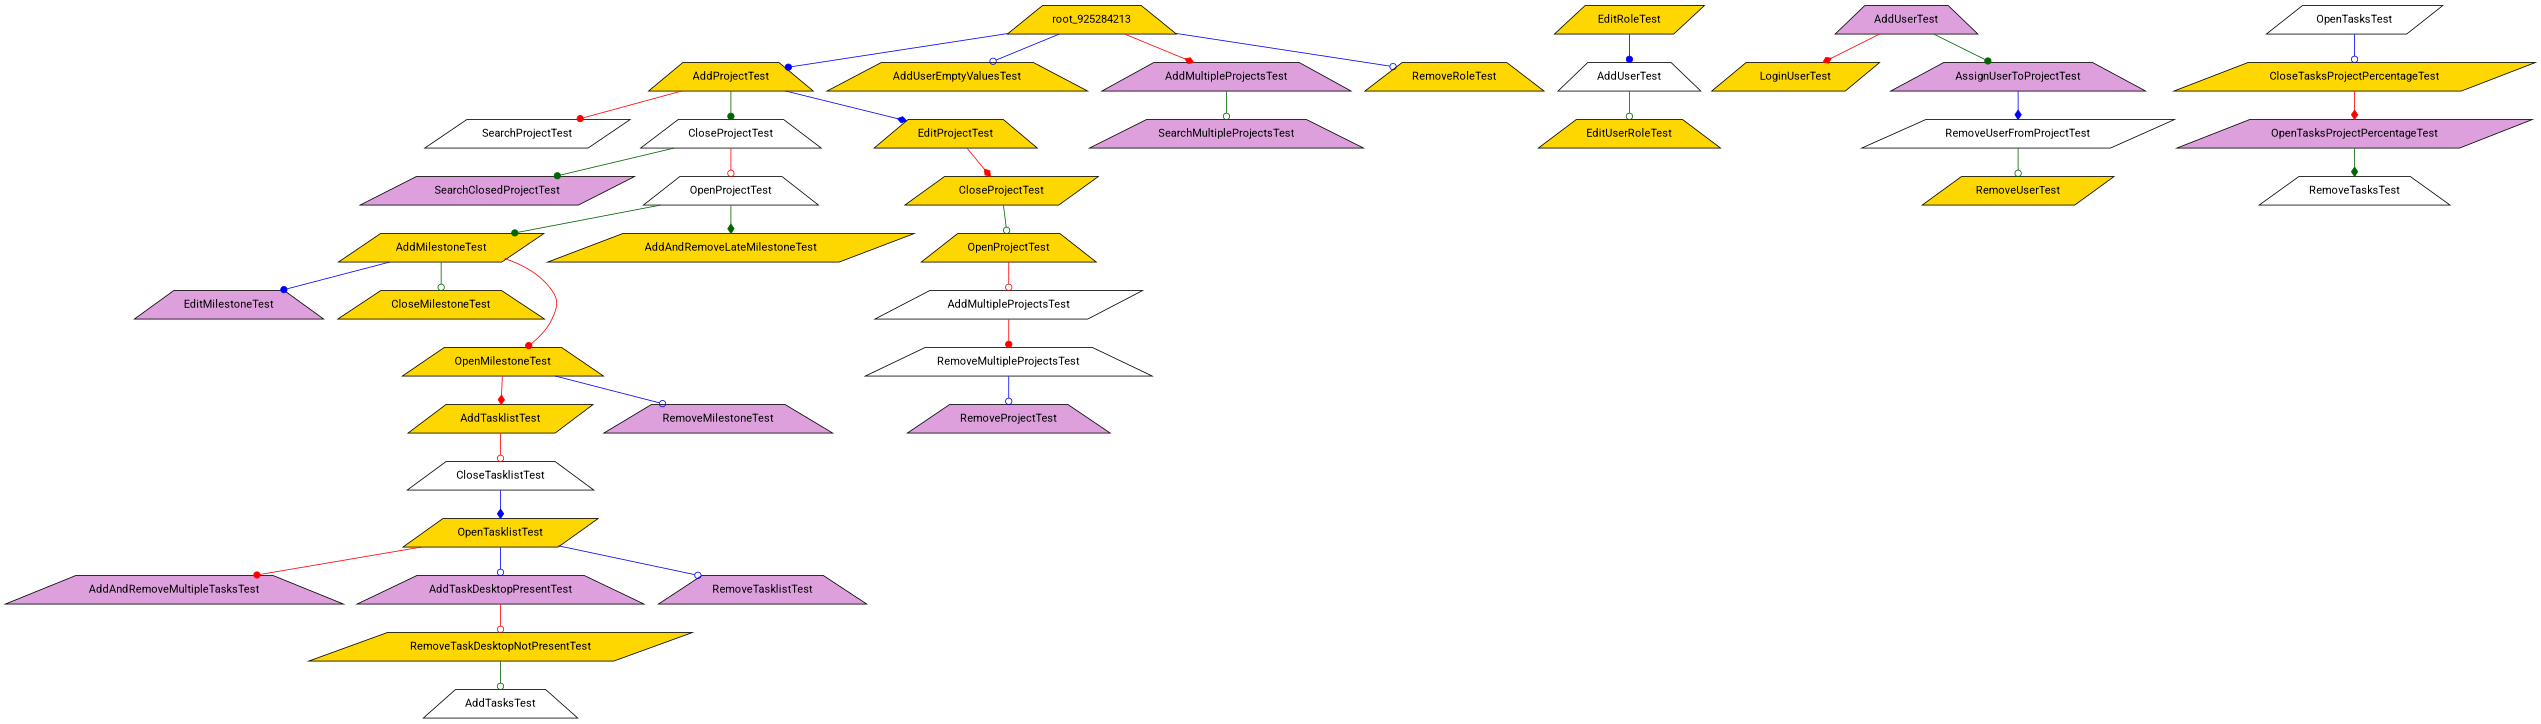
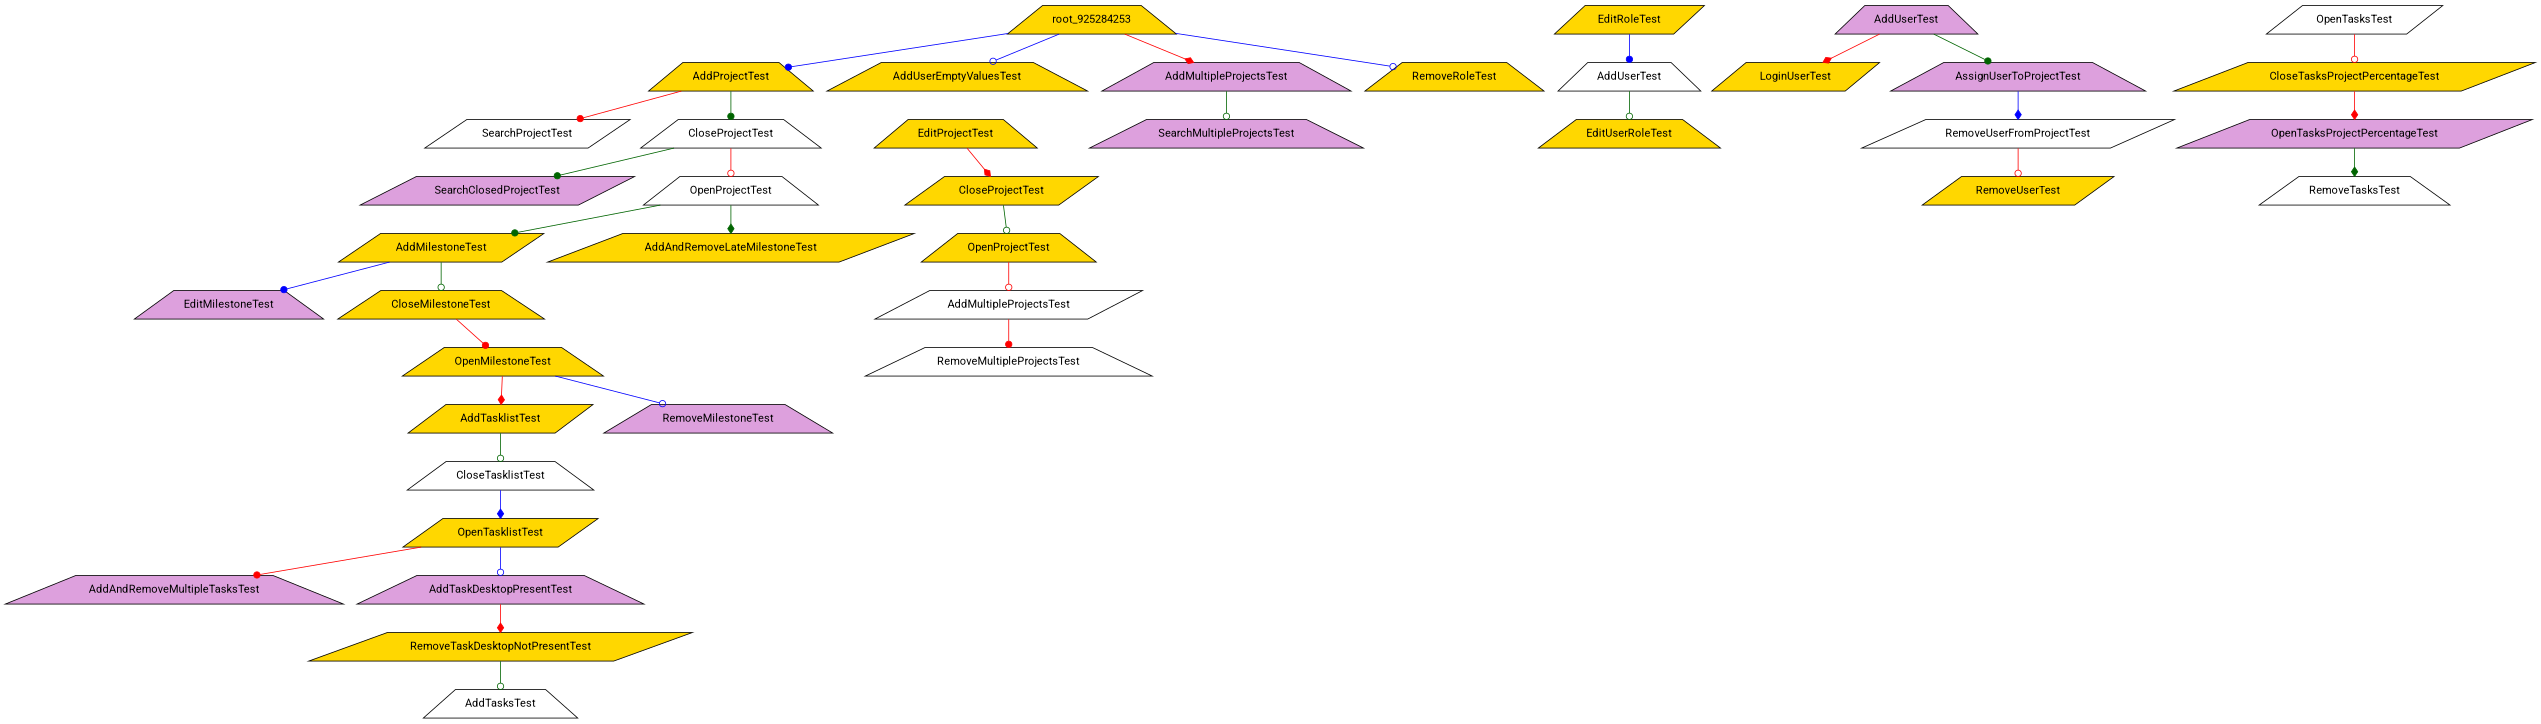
  strict digraph {
    fontname=Roboto
    node [fillcolor=gold fontname=Roboto shape=trapezium style=filled fontcolor=black]
    edge [arrowhead=odot color=red fontname=Roboto]
-   root_925284253 [color=black label=root_925284213 fontcolor=""]
+   root_925284253 [color=black fontcolor=""]
    n2 [label=AddProjectTest]
    n3 [label=AddUserEmptyValuesTest]
    n4 [fillcolor=plum label=AddMultipleProjectsTest]
    n5 [label=RemoveRoleTest]
    n6 [fillcolor=white label=SearchProjectTest shape=parallelogram]
    n7 [fillcolor=white label=CloseProjectTest]
    n8 [label=EditProjectTest]
    n9 [fillcolor=plum label=SearchMultipleProjectsTest]
    n10 [fillcolor=plum label=SearchClosedProjectTest shape=parallelogram]
    n11 [fillcolor=white label=OpenProjectTest]
    n12 [label=CloseProjectTest shape=parallelogram]
    n13 [label=AddMilestoneTest shape=parallelogram]
    n14 [label=AddAndRemoveLateMilestoneTest shape=parallelogram]
    n15 [label=OpenProjectTest]
    n16 [fillcolor=plum label=EditMilestoneTest]
    n17 [label=CloseMilestoneTest]
    n18 [fillcolor=white label=AddMultipleProjectsTest shape=parallelogram]
    n19 [label=EditRoleTest shape=parallelogram]
    n20 [fillcolor=white label=AddUserTest]
    n21 [fillcolor=plum label=AddUserTest]
    n22 [label=LoginUserTest shape=parallelogram]
    n23 [fillcolor=plum label=AssignUserToProjectTest]
    n24 [label=OpenMilestoneTest]
    n25 [fillcolor=white label=RemoveMultipleProjectsTest]
    n26 [label=EditUserRoleTest]
    n27 [fillcolor=white label=RemoveUserFromProjectTest shape=parallelogram]
    n28 [label=AddTasklistTest shape=parallelogram]
    n29 [fillcolor=plum label=RemoveMilestoneTest]
-   n30 [fillcolor=plum label=RemoveProjectTest]
    n31 [label=RemoveUserTest shape=parallelogram]
    n32 [fillcolor=white label=CloseTasklistTest]
    n33 [label=OpenTasklistTest shape=parallelogram]
    n34 [fillcolor=plum label=AddAndRemoveMultipleTasksTest]
    n35 [fillcolor=plum label=AddTaskDesktopPresentTest]
-   n36 [fillcolor=plum label=RemoveTasklistTest]
    n37 [label=RemoveTaskDesktopNotPresentTest shape=parallelogram]
    n38 [fillcolor=white label=AddTasksTest]
    n39 [fillcolor=white label=OpenTasksTest shape=parallelogram]
    n40 [label=CloseTasksProjectPercentageTest shape=parallelogram]
    n41 [fillcolor=plum label=OpenTasksProjectPercentageTest shape=parallelogram]
    n42 [fillcolor=white label=RemoveTasksTest]
    root_925284253 -> n2 [arrowhead=dot color=blue]
    root_925284253 -> n3 [color=blue]
    root_925284253 -> n4 [arrowhead=diamond]
    root_925284253 -> n5 [color=blue]
    n2 -> n6 [arrowhead=dot]
    n2 -> n7 [arrowhead=dot color=darkgreen]
-   n2 -> n8 [arrowhead=diamond color=blue]
    n4 -> n9 [color=darkgreen]
    n7 -> n10 [arrowhead=dot color=darkgreen]
    n7 -> n11
    n8 -> n12 [arrowhead=diamond]
    n11 -> n13 [arrowhead=dot color=darkgreen]
    n11 -> n14 [arrowhead=diamond color=darkgreen]
    n12 -> n15 [color=darkgreen]
    n13 -> n16 [arrowhead=dot color=blue]
    n13 -> n17 [color=darkgreen]
    n15 -> n18
-   n13 -> n24 [arrowhead=dot]
+   n17 -> n24 [arrowhead=dot]
    n18 -> n25 [arrowhead=dot]
    n19 -> n20 [arrowhead=dot color=blue]
    n20 -> n26 [color=darkgreen]
    n21 -> n22 [arrowhead=diamond]
    n21 -> n23 [arrowhead=dot color=darkgreen]
    n23 -> n27 [arrowhead=diamond color=blue]
    n24 -> n28 [arrowhead=diamond]
    n24 -> n29 [color=blue]
-   n25 -> n30 [color=blue]
-   n27 -> n31 [color=darkgreen]
-   n28 -> n32
+   n27 -> n31
+   n28 -> n32 [color=darkgreen]
    n32 -> n33 [arrowhead=diamond color=blue]
    n33 -> n34 [arrowhead=dot]
    n33 -> n35 [color=blue]
-   n33 -> n36 [color=blue]
-   n35 -> n37
+   n35 -> n37 [arrowhead=diamond]
    n37 -> n38 [color=darkgreen]
-   n39 -> n40 [color=blue]
+   n39 -> n40
    n40 -> n41 [arrowhead=diamond]
    n41 -> n42 [arrowhead=diamond color=darkgreen]
  }
